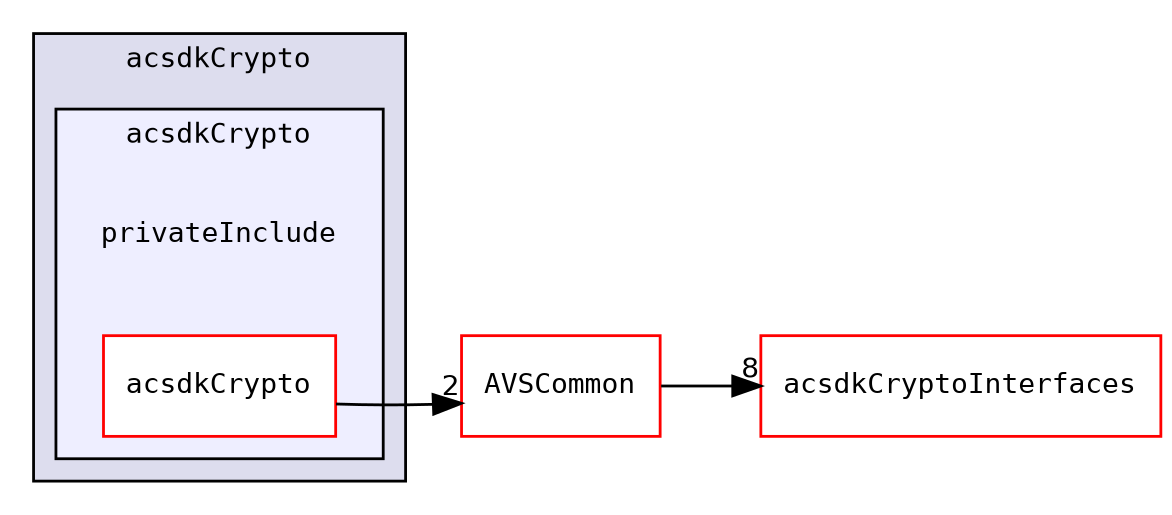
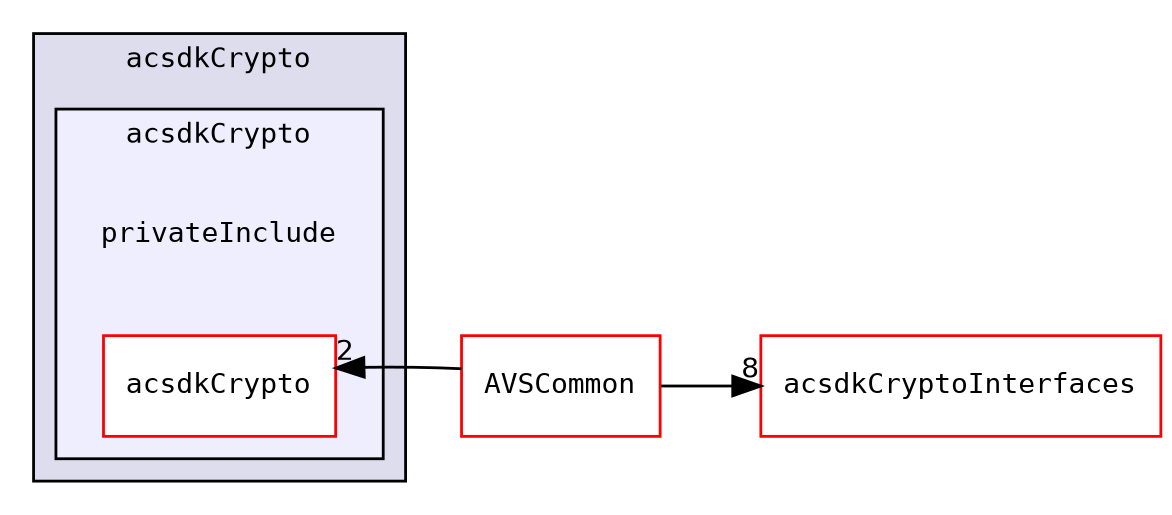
  digraph {
    compound=true
    fontname="DejaVu Sans Mono"
    rankdir=LR
    node [fontname="DejaVu Sans Mono" fontsize=10 shape=box color=red fillcolor=white style=filled]
    edge [fontname="DejaVu Sans Mono" labeldistance=1.5 labelfontname=Helvetica labelfontsize=10]
    n1 [label=privateInclude shape=plaintext color="" fillcolor="" style=""]
    n2 [label=acsdkCrypto]
    n3 [label=AVSCommon]
    n4 [label=acsdkCryptoInterfaces]
    subgraph cluster_1 {
      bgcolor="#ddddee"
      fontsize=10
      label=acsdkCrypto
      pencolor=black
      subgraph cluster_2 {
        bgcolor="#eeeeff"
        fontsize=10
        label=acsdkCrypto
        pencolor=black
        n1
        n2
      }
    }
-   n2 -> n3 [headlabel=2]
+   n3 -> n2 [headlabel=2]
    n3 -> n4 [headlabel=8]
  }
